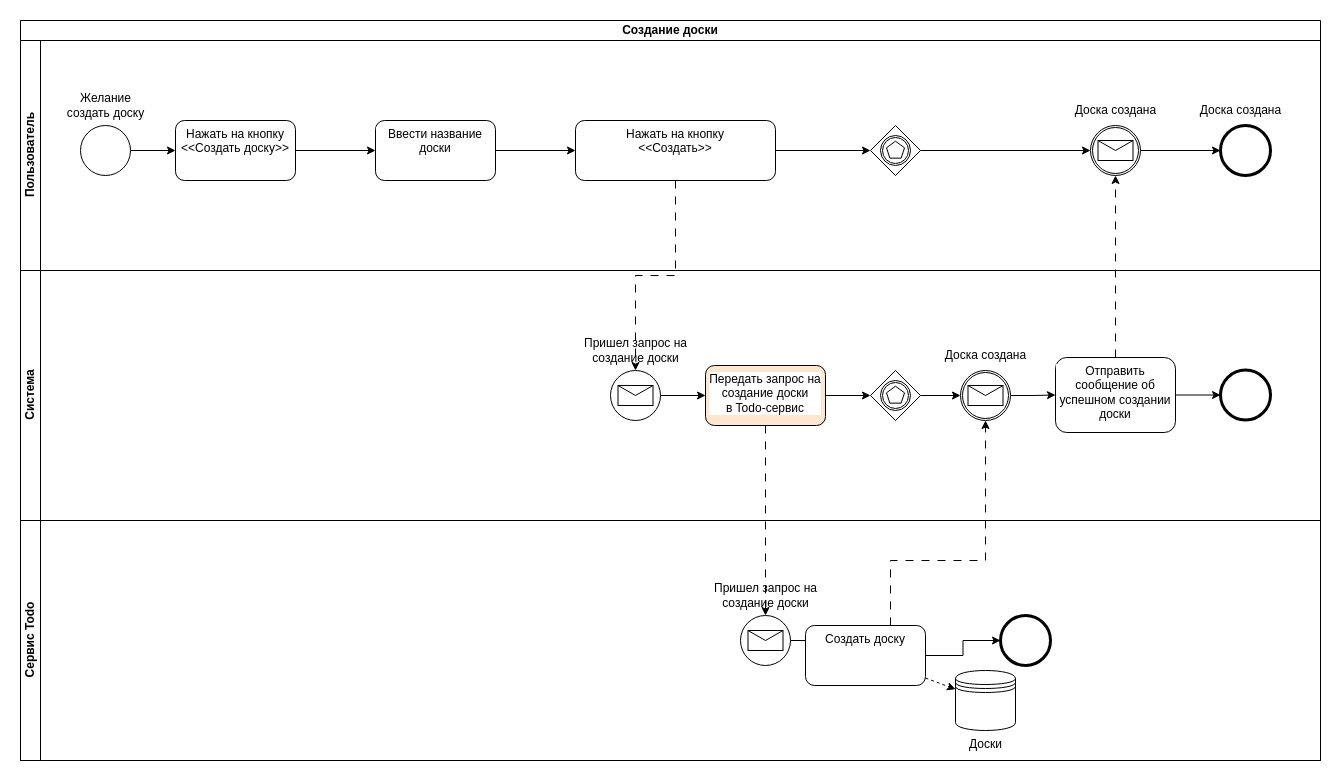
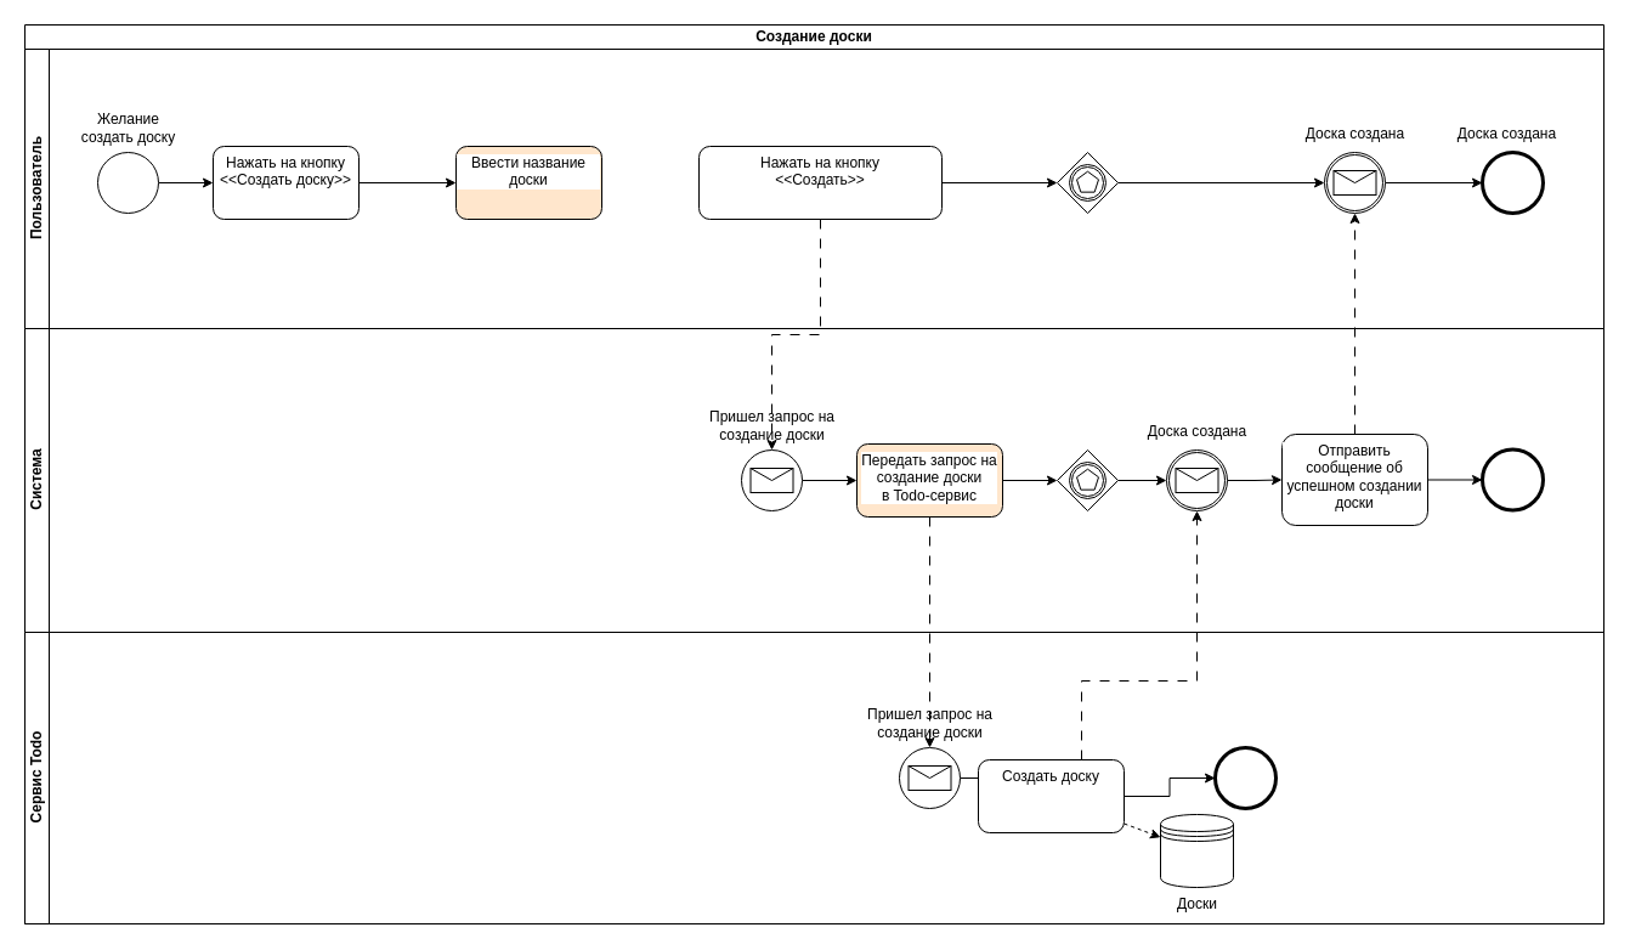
  <mxCell id="0" />
  <mxCell id="1" parent="0" />
  <mxCell id="2" value="Создание доски" style="swimlane;html=1;childLayout=stackLayout;resizeParent=1;resizeParentMax=0;horizontal=1;startSize=20;horizontalStack=0;whiteSpace=wrap;" parent="1" vertex="1"><mxGeometry x="20" y="20" width="1300" height="740" as="geometry" /></mxCell>
  <mxCell id="3" value="Пользователь" style="swimlane;html=1;startSize=20;horizontal=0;" parent="2" vertex="1"><mxGeometry y="20" width="1300" height="230" as="geometry" /></mxCell>
  <mxCell id="4" value="" style="edgeStyle=orthogonalEdgeStyle;rounded=0;orthogonalLoop=1;jettySize=auto;html=1;" parent="3" source="5" target="8" edge="1"><mxGeometry relative="1" as="geometry" /></mxCell>
  <mxCell id="5" value="" style="points=[[0.145,0.145,0],[0.5,0,0],[0.855,0.145,0],[1,0.5,0],[0.855,0.855,0],[0.5,1,0],[0.145,0.855,0],[0,0.5,0]];shape=mxgraph.bpmn.event;html=1;verticalLabelPosition=bottom;labelBackgroundColor=#ffffff;verticalAlign=top;align=center;perimeter=ellipsePerimeter;outlineConnect=0;aspect=fixed;outline=standard;symbol=general;" parent="3" vertex="1"><mxGeometry x="60" y="85" width="50" height="50" as="geometry" /></mxCell>
  <mxCell id="6" value="Желание&lt;div&gt;создать доску&lt;/div&gt;" style="text;html=1;align=center;verticalAlign=middle;resizable=0;points=[];autosize=1;strokeColor=none;fillColor=none;" parent="3" vertex="1"><mxGeometry x="35" y="45" width="100" height="40" as="geometry" /></mxCell>
  <mxCell id="7" value="" style="edgeStyle=orthogonalEdgeStyle;rounded=0;orthogonalLoop=1;jettySize=auto;html=1;" parent="3" source="8" target="10" edge="1"><mxGeometry relative="1" as="geometry" /></mxCell>
  <mxCell id="8" value="Нажать на кнопку&lt;br&gt;&amp;lt;&amp;lt;Создать доску&amp;gt;&amp;gt;" style="rounded=1;whiteSpace=wrap;html=1;verticalAlign=top;labelBackgroundColor=#ffffff;" parent="3" vertex="1"><mxGeometry x="155" y="80" width="120" height="60" as="geometry" /></mxCell>
- <mxCell id="9" value="" style="edgeStyle=orthogonalEdgeStyle;rounded=0;orthogonalLoop=1;jettySize=auto;html=1;" parent="3" source="10" target="12" edge="1"><mxGeometry relative="1" as="geometry" /></mxCell>
- <mxCell id="10" value="Ввести название доски" style="rounded=1;whiteSpace=wrap;html=1;verticalAlign=top;labelBackgroundColor=#ffffff;" parent="3" vertex="1"><mxGeometry x="355" y="80" width="120" height="60" as="geometry" /></mxCell>
+ <mxCell id="10" value="Ввести название доски" style="rounded=1;whiteSpace=wrap;html=1;verticalAlign=top;labelBackgroundColor=#ffffff;fillColor=#ffe6cc;" parent="3" vertex="1"><mxGeometry x="355" y="80" width="120" height="60" as="geometry" /></mxCell>
  <mxCell id="11" style="edgeStyle=orthogonalEdgeStyle;rounded=0;orthogonalLoop=1;jettySize=auto;html=1;" parent="3" source="12" target="16" edge="1"><mxGeometry relative="1" as="geometry" /></mxCell>
  <mxCell id="12" value="Нажать на кнопку&lt;div&gt;&amp;lt;&amp;lt;Создать&amp;gt;&amp;gt;&lt;/div&gt;" style="rounded=1;whiteSpace=wrap;html=1;verticalAlign=top;labelBackgroundColor=#ffffff;" parent="3" vertex="1"><mxGeometry x="555" y="80" width="200" height="60" as="geometry" /></mxCell>
  <mxCell id="13" style="edgeStyle=orthogonalEdgeStyle;rounded=0;orthogonalLoop=1;jettySize=auto;html=1;" parent="3" source="14" target="18" edge="1"><mxGeometry relative="1" as="geometry" /></mxCell>
  <mxCell id="14" value="" style="points=[[0.145,0.145,0],[0.5,0,0],[0.855,0.145,0],[1,0.5,0],[0.855,0.855,0],[0.5,1,0],[0.145,0.855,0],[0,0.5,0]];shape=mxgraph.bpmn.event;html=1;verticalLabelPosition=bottom;labelBackgroundColor=#ffffff;verticalAlign=top;align=center;perimeter=ellipsePerimeter;outlineConnect=0;aspect=fixed;outline=catching;symbol=message;" parent="3" vertex="1"><mxGeometry x="1070" y="85" width="50" height="50" as="geometry" /></mxCell>
  <mxCell id="15" style="edgeStyle=orthogonalEdgeStyle;rounded=0;orthogonalLoop=1;jettySize=auto;html=1;" parent="3" source="16" target="14" edge="1"><mxGeometry relative="1" as="geometry" /></mxCell>
  <mxCell id="16" value="" style="points=[[0.25,0.25,0],[0.5,0,0],[0.75,0.25,0],[1,0.5,0],[0.75,0.75,0],[0.5,1,0],[0.25,0.75,0],[0,0.5,0]];shape=mxgraph.bpmn.gateway2;html=1;verticalLabelPosition=bottom;labelBackgroundColor=#ffffff;verticalAlign=top;align=center;perimeter=rhombusPerimeter;outlineConnect=0;outline=catching;symbol=multiple;" parent="3" vertex="1"><mxGeometry x="850" y="85" width="50" height="50" as="geometry" /></mxCell>
  <mxCell id="17" value="Доска создана" style="text;html=1;align=center;verticalAlign=middle;resizable=0;points=[];autosize=1;strokeColor=none;fillColor=none;" parent="3" vertex="1"><mxGeometry x="1045" y="55" width="100" height="30" as="geometry" /></mxCell>
  <mxCell id="18" value="" style="points=[[0.145,0.145,0],[0.5,0,0],[0.855,0.145,0],[1,0.5,0],[0.855,0.855,0],[0.5,1,0],[0.145,0.855,0],[0,0.5,0]];shape=mxgraph.bpmn.event;html=1;verticalLabelPosition=bottom;labelBackgroundColor=#ffffff;verticalAlign=top;align=center;perimeter=ellipsePerimeter;outlineConnect=0;aspect=fixed;outline=end;symbol=terminate2;" parent="3" vertex="1"><mxGeometry x="1200" y="85" width="50" height="50" as="geometry" /></mxCell>
  <mxCell id="19" value="Доска создана" style="text;html=1;align=center;verticalAlign=middle;resizable=0;points=[];autosize=1;strokeColor=none;fillColor=none;" parent="3" vertex="1"><mxGeometry x="1170" y="55" width="100" height="30" as="geometry" /></mxCell>
  <mxCell id="20" value="Система" style="swimlane;html=1;startSize=20;horizontal=0;" parent="2" vertex="1"><mxGeometry y="250" width="1300" height="250" as="geometry" /></mxCell>
  <mxCell id="21" value="" style="edgeStyle=orthogonalEdgeStyle;rounded=0;orthogonalLoop=1;jettySize=auto;html=1;" parent="20" source="22" target="24" edge="1"><mxGeometry relative="1" as="geometry" /></mxCell>
  <mxCell id="22" value="" style="points=[[0.145,0.145,0],[0.5,0,0],[0.855,0.145,0],[1,0.5,0],[0.855,0.855,0],[0.5,1,0],[0.145,0.855,0],[0,0.5,0]];shape=mxgraph.bpmn.event;html=1;verticalLabelPosition=bottom;labelBackgroundColor=#ffffff;verticalAlign=top;align=center;perimeter=ellipsePerimeter;outlineConnect=0;aspect=fixed;outline=standard;symbol=message;" parent="20" vertex="1"><mxGeometry x="590" y="100" width="50" height="50" as="geometry" /></mxCell>
  <mxCell id="23" value="" style="edgeStyle=orthogonalEdgeStyle;rounded=0;orthogonalLoop=1;jettySize=auto;html=1;" parent="20" source="24" target="27" edge="1"><mxGeometry relative="1" as="geometry"><Array as="points"><mxPoint x="860" y="140" /><mxPoint x="860" y="140" /></Array></mxGeometry></mxCell>
  <mxCell id="24" value="Передать запрос на&lt;div&gt;создание доски&lt;/div&gt;&lt;div&gt;в Todo-сервис&lt;/div&gt;" style="rounded=1;whiteSpace=wrap;html=1;verticalAlign=top;labelBackgroundColor=#ffffff;fillColor=#ffe6cc;" parent="20" vertex="1"><mxGeometry x="685" y="95" width="120" height="60" as="geometry" /></mxCell>
  <mxCell id="25" value="Пришел запрос на&lt;div&gt;создание доски&lt;/div&gt;" style="text;html=1;align=center;verticalAlign=middle;resizable=0;points=[];autosize=1;strokeColor=none;fillColor=none;" parent="20" vertex="1"><mxGeometry x="550" y="60" width="130" height="40" as="geometry" /></mxCell>
  <mxCell id="26" style="edgeStyle=orthogonalEdgeStyle;rounded=0;orthogonalLoop=1;jettySize=auto;html=1;" parent="20" source="27" target="29" edge="1"><mxGeometry relative="1" as="geometry" /></mxCell>
  <mxCell id="27" value="" style="points=[[0.25,0.25,0],[0.5,0,0],[0.75,0.25,0],[1,0.5,0],[0.75,0.75,0],[0.5,1,0],[0.25,0.75,0],[0,0.5,0]];shape=mxgraph.bpmn.gateway2;html=1;verticalLabelPosition=bottom;labelBackgroundColor=#ffffff;verticalAlign=top;align=center;perimeter=rhombusPerimeter;outlineConnect=0;outline=catching;symbol=multiple;" parent="20" vertex="1"><mxGeometry x="850" y="100" width="50" height="50" as="geometry" /></mxCell>
  <mxCell id="28" value="" style="edgeStyle=orthogonalEdgeStyle;rounded=0;orthogonalLoop=1;jettySize=auto;html=1;" parent="20" source="29" target="32" edge="1"><mxGeometry relative="1" as="geometry" /></mxCell>
  <mxCell id="29" value="" style="points=[[0.145,0.145,0],[0.5,0,0],[0.855,0.145,0],[1,0.5,0],[0.855,0.855,0],[0.5,1,0],[0.145,0.855,0],[0,0.5,0]];shape=mxgraph.bpmn.event;html=1;verticalLabelPosition=bottom;labelBackgroundColor=#ffffff;verticalAlign=top;align=center;perimeter=ellipsePerimeter;outlineConnect=0;aspect=fixed;outline=catching;symbol=message;" parent="20" vertex="1"><mxGeometry x="940" y="100" width="50" height="50" as="geometry" /></mxCell>
  <mxCell id="30" value="Доска создана" style="text;html=1;align=center;verticalAlign=middle;resizable=0;points=[];autosize=1;strokeColor=none;fillColor=none;" parent="20" vertex="1"><mxGeometry x="915" y="70" width="100" height="30" as="geometry" /></mxCell>
  <mxCell id="31" style="edgeStyle=orthogonalEdgeStyle;rounded=0;orthogonalLoop=1;jettySize=auto;html=1;" parent="20" source="32" target="33" edge="1"><mxGeometry relative="1" as="geometry" /></mxCell>
  <mxCell id="32" value="Отправить сообщение об успешном создании доски" style="rounded=1;whiteSpace=wrap;html=1;verticalAlign=top;labelBackgroundColor=#ffffff;" parent="20" vertex="1"><mxGeometry x="1035" y="87" width="120" height="75" as="geometry" /></mxCell>
  <mxCell id="33" value="" style="points=[[0.145,0.145,0],[0.5,0,0],[0.855,0.145,0],[1,0.5,0],[0.855,0.855,0],[0.5,1,0],[0.145,0.855,0],[0,0.5,0]];shape=mxgraph.bpmn.event;html=1;verticalLabelPosition=bottom;labelBackgroundColor=#ffffff;verticalAlign=top;align=center;perimeter=ellipsePerimeter;outlineConnect=0;aspect=fixed;outline=end;symbol=terminate2;" parent="20" vertex="1"><mxGeometry x="1200" y="99.5" width="50" height="50" as="geometry" /></mxCell>
  <mxCell id="34" style="edgeStyle=orthogonalEdgeStyle;rounded=0;orthogonalLoop=1;jettySize=auto;html=1;dashed=1;dashPattern=8 8;" parent="2" source="43" target="29" edge="1"><mxGeometry relative="1" as="geometry"><Array as="points"><mxPoint x="870" y="540" /><mxPoint x="965" y="540" /></Array></mxGeometry></mxCell>
  <mxCell id="35" style="edgeStyle=orthogonalEdgeStyle;rounded=0;orthogonalLoop=1;jettySize=auto;html=1;dashed=1;dashPattern=8 8;" parent="2" source="32" target="14" edge="1"><mxGeometry relative="1" as="geometry" /></mxCell>
  <mxCell id="36" style="edgeStyle=orthogonalEdgeStyle;rounded=0;orthogonalLoop=1;jettySize=auto;html=1;dashed=1;dashPattern=8 8;" parent="2" source="12" target="22" edge="1"><mxGeometry relative="1" as="geometry" /></mxCell>
  <mxCell id="37" style="edgeStyle=orthogonalEdgeStyle;rounded=0;orthogonalLoop=1;jettySize=auto;html=1;dashed=1;dashPattern=8 8;" parent="2" source="24" target="40" edge="1"><mxGeometry relative="1" as="geometry" /></mxCell>
  <mxCell id="38" value="Сервис Todo" style="swimlane;html=1;startSize=20;horizontal=0;" parent="2" vertex="1"><mxGeometry y="500" width="1300" height="240" as="geometry" /></mxCell>
  <mxCell id="39" value="" style="edgeStyle=orthogonalEdgeStyle;rounded=0;orthogonalLoop=1;jettySize=auto;html=1;" parent="38" source="40" target="43" edge="1"><mxGeometry relative="1" as="geometry" /></mxCell>
  <mxCell id="40" value="" style="points=[[0.145,0.145,0],[0.5,0,0],[0.855,0.145,0],[1,0.5,0],[0.855,0.855,0],[0.5,1,0],[0.145,0.855,0],[0,0.5,0]];shape=mxgraph.bpmn.event;html=1;verticalLabelPosition=bottom;labelBackgroundColor=#ffffff;verticalAlign=top;align=center;perimeter=ellipsePerimeter;outlineConnect=0;aspect=fixed;outline=standard;symbol=message;" parent="38" vertex="1"><mxGeometry x="720" y="95" width="50" height="50" as="geometry" /></mxCell>
  <mxCell id="41" style="edgeStyle=orthogonalEdgeStyle;rounded=0;orthogonalLoop=1;jettySize=auto;html=1;" parent="38" source="43" target="44" edge="1"><mxGeometry relative="1" as="geometry" /></mxCell>
  <mxCell id="42" style="rounded=0;orthogonalLoop=1;jettySize=auto;html=1;dashed=1;" edge="1" parent="38" source="43" target="46"><mxGeometry relative="1" as="geometry" /></mxCell>
  <mxCell id="43" value="Создать доску" style="rounded=1;whiteSpace=wrap;html=1;verticalAlign=top;labelBackgroundColor=#ffffff;" parent="38" vertex="1"><mxGeometry x="785" y="105" width="120" height="60" as="geometry" /></mxCell>
  <mxCell id="44" value="" style="points=[[0.145,0.145,0],[0.5,0,0],[0.855,0.145,0],[1,0.5,0],[0.855,0.855,0],[0.5,1,0],[0.145,0.855,0],[0,0.5,0]];shape=mxgraph.bpmn.event;html=1;verticalLabelPosition=bottom;labelBackgroundColor=#ffffff;verticalAlign=top;align=center;perimeter=ellipsePerimeter;outlineConnect=0;aspect=fixed;outline=end;symbol=terminate2;" parent="38" vertex="1"><mxGeometry x="980" y="95" width="50" height="50" as="geometry" /></mxCell>
  <mxCell id="45" value="Пришел запрос на&lt;div&gt;создание доски&lt;/div&gt;" style="text;html=1;align=center;verticalAlign=middle;resizable=0;points=[];autosize=1;strokeColor=none;fillColor=none;" parent="38" vertex="1"><mxGeometry x="680" y="55" width="130" height="40" as="geometry" /></mxCell>
  <mxCell id="46" value="Доски" style="shape=datastore;html=1;labelPosition=center;verticalLabelPosition=bottom;align=center;verticalAlign=top;" vertex="1" parent="38"><mxGeometry x="935" y="150" width="60" height="60" as="geometry" /></mxCell>
